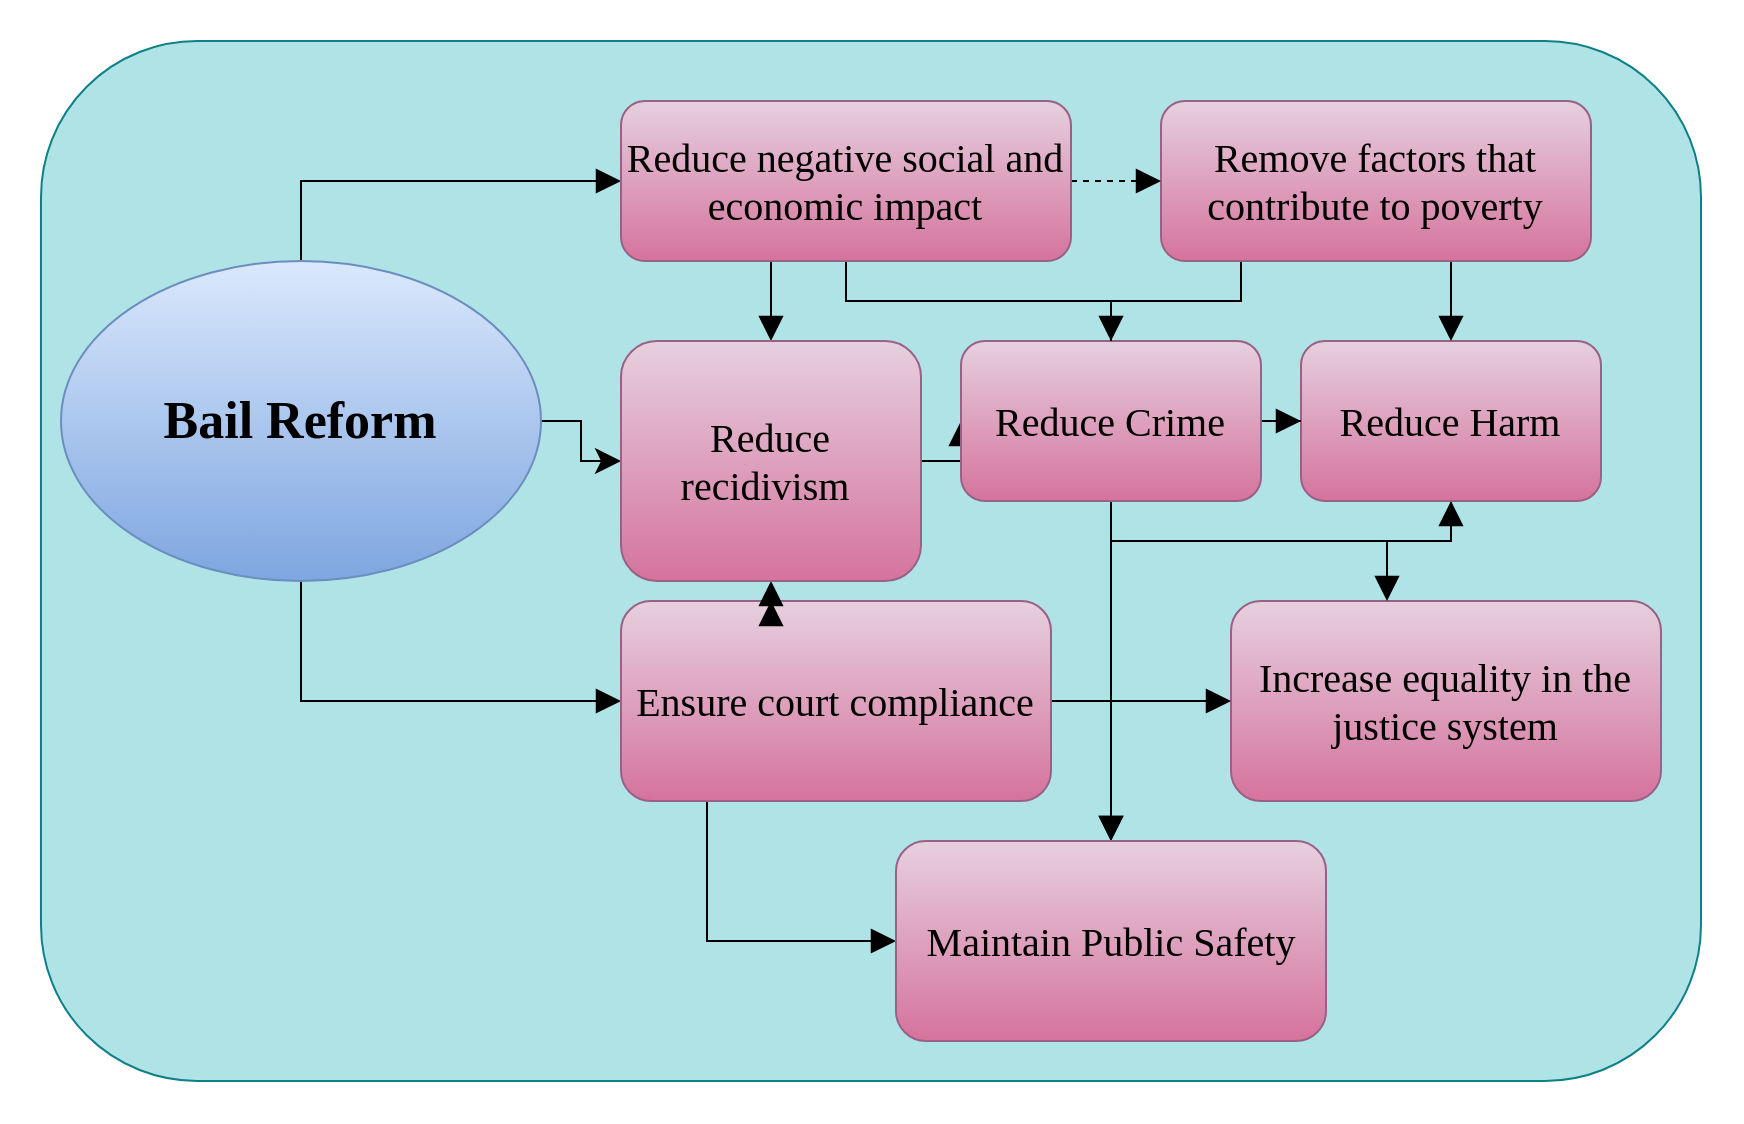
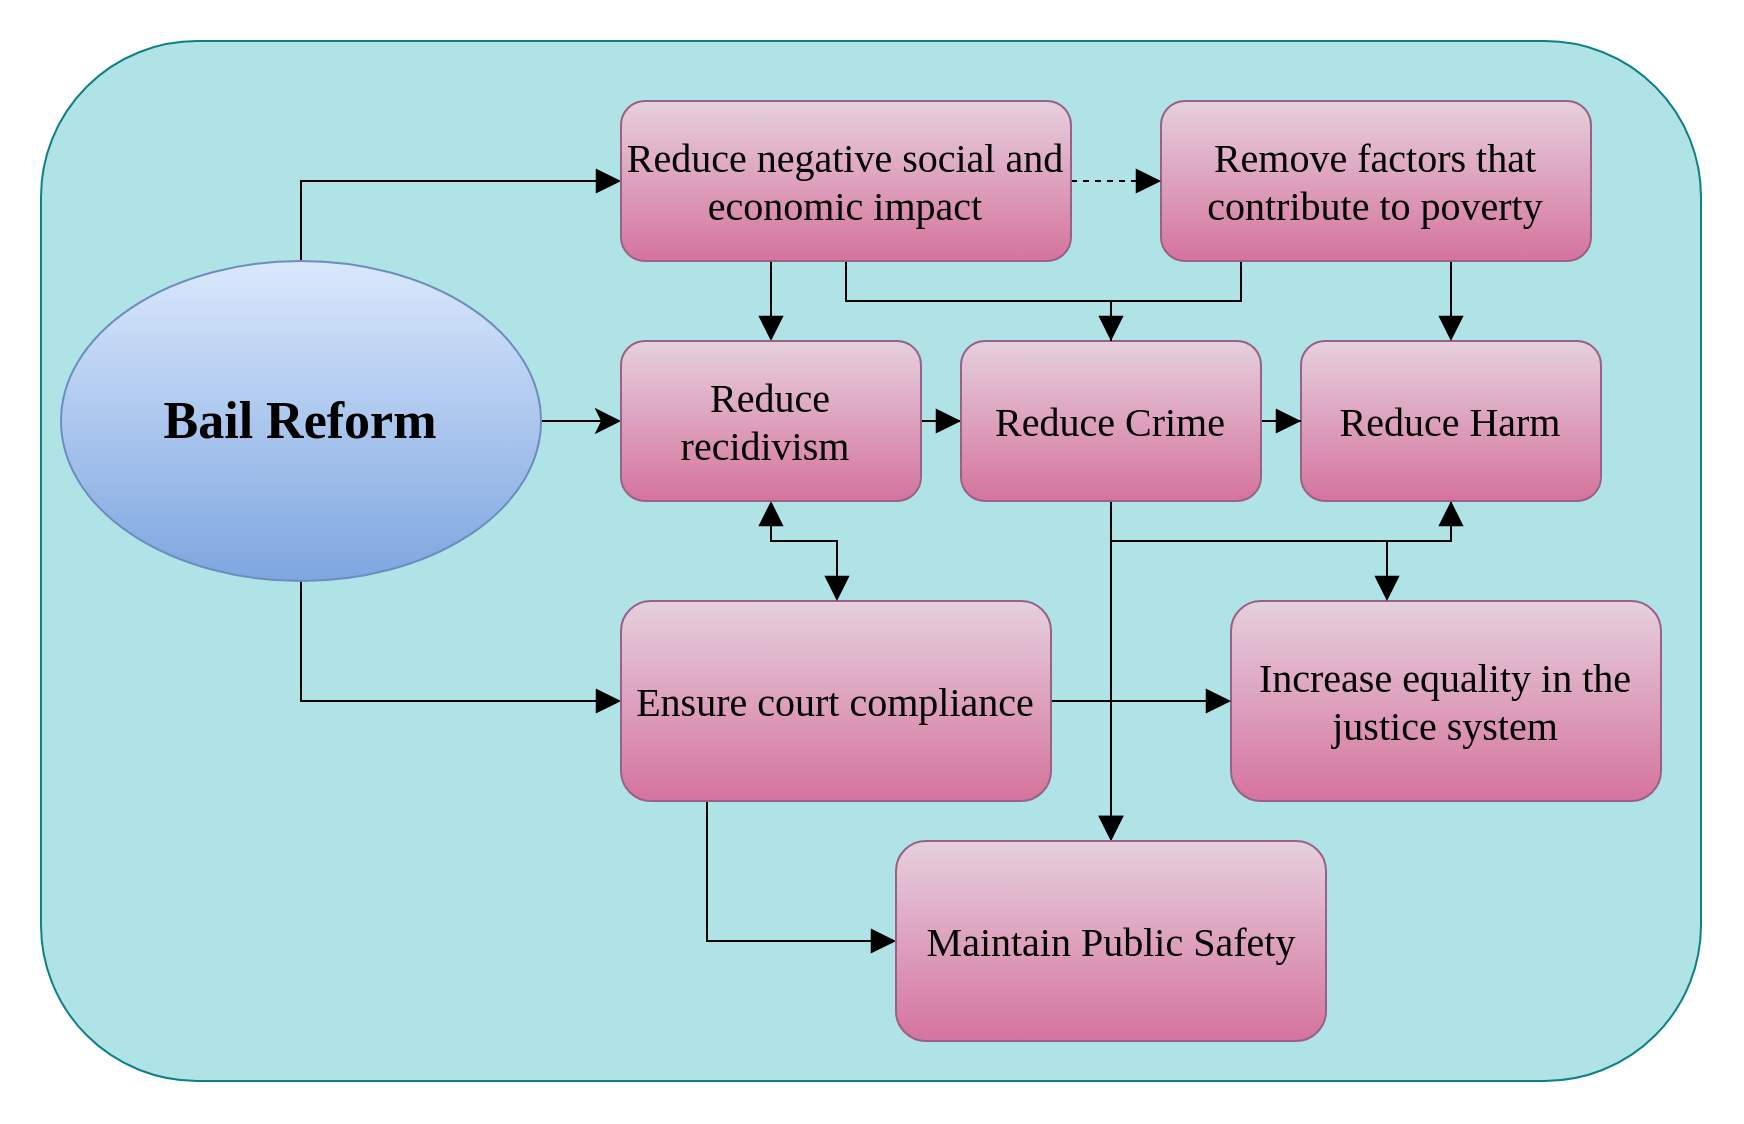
  <mxCell id="0" />
  <mxCell id="1" parent="0" />
  <mxCell id="2" value="" style="rounded=1;whiteSpace=wrap;html=1;fontFamily=Georgia;fontSize=20;fillColor=#b0e3e6;strokeColor=#0e8088;" vertex="1" parent="1"><mxGeometry y="20" width="830" height="520" as="geometry" x="20" /></mxCell>
  <mxCell id="3" value="" style="edgeStyle=orthogonalEdgeStyle;rounded=0;orthogonalLoop=1;jettySize=auto;html=1;fontFamily=Georgia;fontSize=20;endSize=10;" edge="1" parent="1" source="6" target="17"><mxGeometry relative="1" as="geometry" /></mxCell>
  <mxCell id="4" style="edgeStyle=orthogonalEdgeStyle;rounded=0;orthogonalLoop=1;jettySize=auto;html=1;fontFamily=Georgia;fontSize=20;startArrow=none;startFill=0;endArrow=block;endFill=1;startSize=10;endSize=10;" edge="1" parent="1" source="6" target="10"><mxGeometry relative="1" as="geometry"><Array as="points"><mxPoint x="150" y="350" /></Array></mxGeometry></mxCell>
  <mxCell id="5" style="edgeStyle=orthogonalEdgeStyle;rounded=0;orthogonalLoop=1;jettySize=auto;html=1;fontFamily=Georgia;fontSize=20;startArrow=none;startFill=0;endArrow=block;endFill=1;startSize=10;endSize=10;" edge="1" parent="1" source="6" target="27"><mxGeometry relative="1" as="geometry"><Array as="points"><mxPoint x="150" y="90" /></Array></mxGeometry></mxCell>
  <mxCell id="6" value="&lt;font size=&quot;1&quot; face=&quot;Georgia&quot;&gt;&lt;b style=&quot;font-size: 26px;&quot;&gt;Bail Reform&lt;/b&gt;&lt;/font&gt;" style="ellipse;whiteSpace=wrap;html=1;fillColor=#dae8fc;strokeColor=#6c8ebf;gradientColor=#7ea6e0;" vertex="1" parent="1"><mxGeometry x="30" y="130" width="240" height="160" as="geometry" /></mxCell>
  <mxCell id="7" value="Increase equality in the justice system" style="rounded=1;whiteSpace=wrap;html=1;fontFamily=Georgia;fontSize=20;fillColor=#e6d0de;gradientColor=#d5739d;strokeColor=#996185;" vertex="1" parent="1"><mxGeometry x="615" y="300" width="215" height="100" as="geometry" /></mxCell>
  <mxCell id="8" style="edgeStyle=orthogonalEdgeStyle;rounded=0;orthogonalLoop=1;jettySize=auto;html=1;fontFamily=Georgia;fontSize=20;endArrow=block;endFill=1;endSize=10;" edge="1" parent="1" source="10" target="21"><mxGeometry relative="1" as="geometry"><Array as="points"><mxPoint x="353" y="470" /></Array></mxGeometry></mxCell>
  <mxCell id="9" style="edgeStyle=orthogonalEdgeStyle;rounded=0;orthogonalLoop=1;jettySize=auto;html=1;fontFamily=Georgia;fontSize=20;endArrow=block;endFill=1;endSize=10;" edge="1" parent="1" source="10" target="7"><mxGeometry relative="1" as="geometry" /></mxCell>
  <mxCell id="10" value="Ensure court compliance" style="rounded=1;whiteSpace=wrap;html=1;fontFamily=Georgia;fontSize=20;fillColor=#e6d0de;gradientColor=#d5739d;strokeColor=#996185;" vertex="1" parent="1"><mxGeometry x="310" y="300" width="215" height="100" as="geometry" /></mxCell>
  <mxCell id="11" value="" style="edgeStyle=orthogonalEdgeStyle;rounded=0;orthogonalLoop=1;jettySize=auto;html=1;fontFamily=Georgia;fontSize=20;startArrow=block;startFill=1;endArrow=block;endFill=1;startSize=10;endSize=10;" edge="1" parent="1" source="13" target="7"><mxGeometry relative="1" as="geometry"><Array as="points"><mxPoint x="725" y="270" /><mxPoint x="693" y="270" /></Array></mxGeometry></mxCell>
  <mxCell id="12" style="edgeStyle=orthogonalEdgeStyle;rounded=0;orthogonalLoop=1;jettySize=auto;html=1;fontFamily=Georgia;fontSize=20;startArrow=none;startFill=0;endArrow=block;endFill=1;startSize=10;endSize=10;movable=1;resizable=1;rotatable=1;deletable=1;editable=1;connectable=1;jumpStyle=none;" edge="1" parent="1" source="13" target="21"><mxGeometry relative="1" as="geometry"><Array as="points"><mxPoint x="725" y="270" /><mxPoint x="555" y="270" /></Array></mxGeometry></mxCell>
  <mxCell id="13" value="Reduce Harm" style="rounded=1;whiteSpace=wrap;html=1;fontFamily=Georgia;fontSize=20;fillColor=#e6d0de;gradientColor=#d5739d;strokeColor=#996185;" vertex="1" parent="1"><mxGeometry x="650" y="170" width="150" height="80" as="geometry" /></mxCell>
  <mxCell id="14" value="" style="edgeStyle=orthogonalEdgeStyle;rounded=0;orthogonalLoop=1;jettySize=auto;html=1;fontFamily=Georgia;fontSize=20;endArrow=block;endFill=1;endSize=10;" edge="1" parent="1" source="17" target="20"><mxGeometry relative="1" as="geometry" /></mxCell>
  <mxCell id="15" value="" style="edgeStyle=orthogonalEdgeStyle;rounded=0;orthogonalLoop=1;jettySize=auto;html=1;fontFamily=Georgia;fontSize=20;startArrow=block;startFill=1;endArrow=block;endFill=1;startSize=10;endSize=10;" edge="1" parent="1" source="17" target="10"><mxGeometry relative="1" as="geometry"><Array as="points"><mxPoint x="385" y="270" /><mxPoint x="418" y="270" /></Array></mxGeometry></mxCell>
  <mxCell id="16" value="" style="edgeStyle=orthogonalEdgeStyle;rounded=0;orthogonalLoop=1;jettySize=auto;html=1;fontFamily=Georgia;fontSize=20;startArrow=block;startFill=1;endArrow=none;endFill=0;startSize=10;endSize=10;" edge="1" parent="1" source="17" target="27"><mxGeometry relative="1" as="geometry"><Array as="points"><mxPoint x="385" y="140" /><mxPoint x="385" y="140" /></Array></mxGeometry></mxCell>
- <mxCell id="17" value="Reduce recidivism&amp;nbsp;" style="rounded=1;whiteSpace=wrap;html=1;fontFamily=Georgia;fontSize=20;fillColor=#e6d0de;gradientColor=#d5739d;strokeColor=#996185;" vertex="1" parent="1"><mxGeometry x="310" y="170" width="150" height="120" as="geometry" /></mxCell>
+ <mxCell id="17" value="Reduce recidivism&amp;nbsp;" style="rounded=1;whiteSpace=wrap;html=1;fontFamily=Georgia;fontSize=20;fillColor=#e6d0de;gradientColor=#d5739d;strokeColor=#996185;" vertex="1" parent="1"><mxGeometry x="310" y="170" width="150" height="80" as="geometry" /></mxCell>
  <mxCell id="18" value="" style="edgeStyle=orthogonalEdgeStyle;rounded=0;orthogonalLoop=1;jettySize=auto;html=1;fontFamily=Georgia;fontSize=20;endArrow=block;endFill=1;endSize=10;" edge="1" parent="1" source="20" target="13"><mxGeometry relative="1" as="geometry" /></mxCell>
  <mxCell id="19" style="edgeStyle=orthogonalEdgeStyle;rounded=0;orthogonalLoop=1;jettySize=auto;html=1;fontFamily=Georgia;fontSize=20;endArrow=block;endFill=1;endSize=10;" edge="1" parent="1" source="20" target="21"><mxGeometry relative="1" as="geometry" /></mxCell>
  <mxCell id="20" value="Reduce Crime" style="rounded=1;whiteSpace=wrap;html=1;fontFamily=Georgia;fontSize=20;fillColor=#e6d0de;gradientColor=#d5739d;strokeColor=#996185;" vertex="1" parent="1"><mxGeometry x="480" y="170" width="150" height="80" as="geometry" /></mxCell>
  <mxCell id="21" value="Maintain Public Safety" style="rounded=1;whiteSpace=wrap;html=1;fontFamily=Georgia;fontSize=20;fillColor=#e6d0de;gradientColor=#d5739d;strokeColor=#996185;" vertex="1" parent="1"><mxGeometry x="447.5" y="420" width="215" height="100" as="geometry" /></mxCell>
  <mxCell id="22" style="edgeStyle=orthogonalEdgeStyle;rounded=0;orthogonalLoop=1;jettySize=auto;html=1;entryX=0.5;entryY=0;entryDx=0;entryDy=0;fontFamily=Georgia;fontSize=20;startArrow=none;startFill=0;endArrow=block;endFill=1;startSize=10;endSize=10;" edge="1" parent="1" source="24" target="20"><mxGeometry relative="1" as="geometry"><Array as="points"><mxPoint x="620" y="150" /><mxPoint x="555" y="150" /></Array></mxGeometry></mxCell>
  <mxCell id="23" style="edgeStyle=orthogonalEdgeStyle;rounded=0;orthogonalLoop=1;jettySize=auto;html=1;entryX=0.5;entryY=0;entryDx=0;entryDy=0;fontFamily=Georgia;fontSize=20;startArrow=none;startFill=0;endArrow=block;endFill=1;startSize=10;endSize=10;" edge="1" parent="1" source="24" target="13"><mxGeometry relative="1" as="geometry"><Array as="points"><mxPoint x="725" y="90" /></Array></mxGeometry></mxCell>
  <mxCell id="24" value="Remove factors that contribute to poverty" style="rounded=1;whiteSpace=wrap;html=1;fontFamily=Georgia;fontSize=20;fillColor=#e6d0de;gradientColor=#d5739d;strokeColor=#996185;" vertex="1" parent="1"><mxGeometry x="580" y="50" width="215" height="80" as="geometry" /></mxCell>
  <mxCell id="25" style="edgeStyle=orthogonalEdgeStyle;rounded=0;orthogonalLoop=1;jettySize=auto;html=1;entryX=0;entryY=0.5;entryDx=0;entryDy=0;fontFamily=Georgia;fontSize=20;startArrow=none;startFill=0;endArrow=block;endFill=1;startSize=10;endSize=10;dashed=1;" edge="1" parent="1" source="27" target="24"><mxGeometry relative="1" as="geometry" /></mxCell>
  <mxCell id="26" style="edgeStyle=orthogonalEdgeStyle;rounded=0;orthogonalLoop=1;jettySize=auto;html=1;fontFamily=Georgia;fontSize=20;startArrow=none;startFill=0;endArrow=none;endFill=0;startSize=10;endSize=10;" edge="1" parent="1" source="27" target="20"><mxGeometry relative="1" as="geometry" /></mxCell>
  <mxCell id="27" value="Reduce negative social and economic impact" style="rounded=1;whiteSpace=wrap;html=1;fontFamily=Georgia;fontSize=20;fillColor=#e6d0de;gradientColor=#d5739d;strokeColor=#996185;" vertex="1" parent="1"><mxGeometry x="310" y="50" width="225" height="80" as="geometry" /></mxCell>
